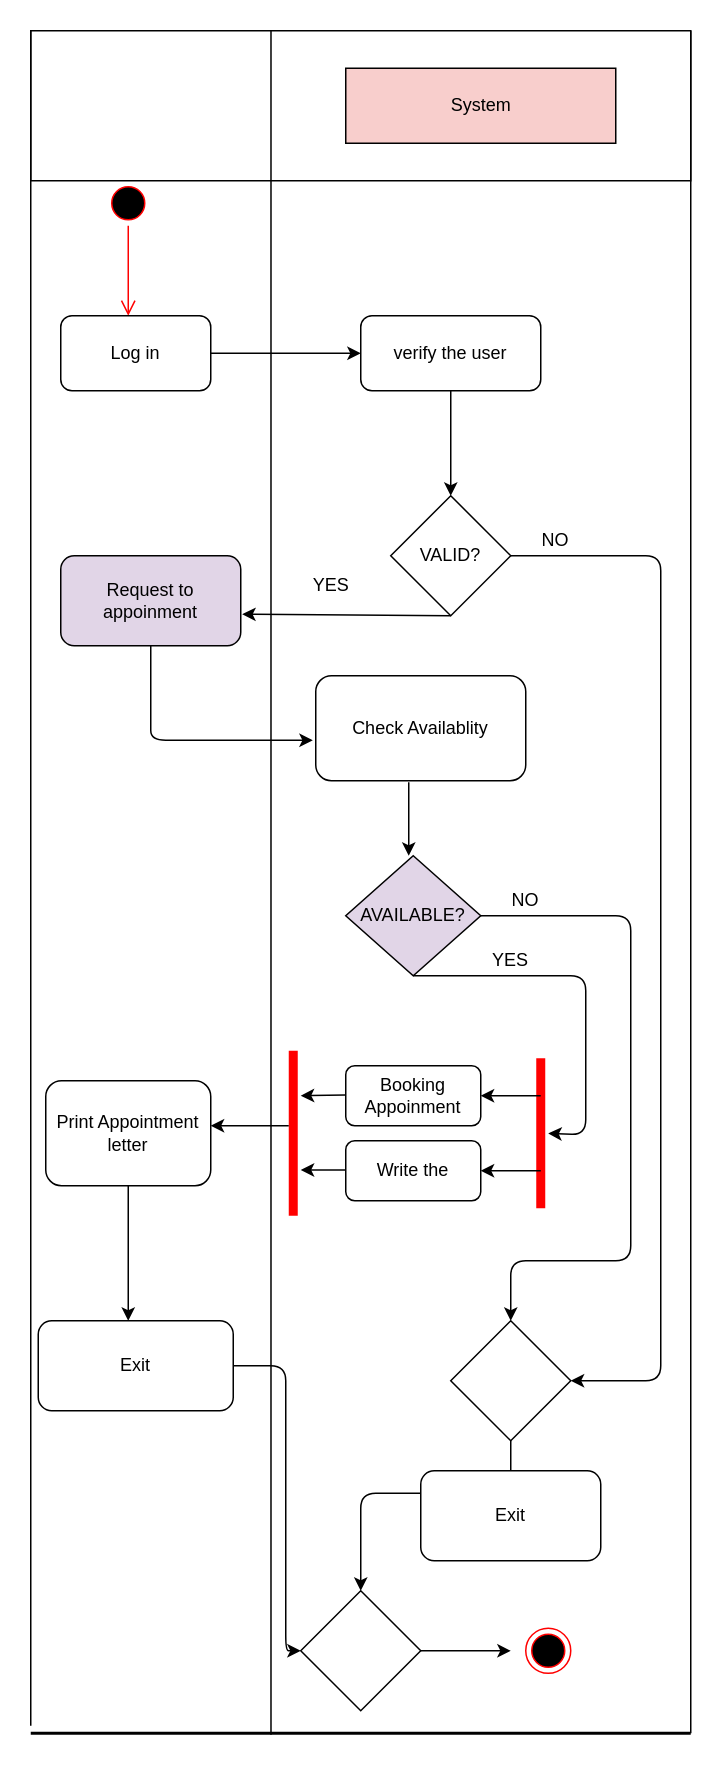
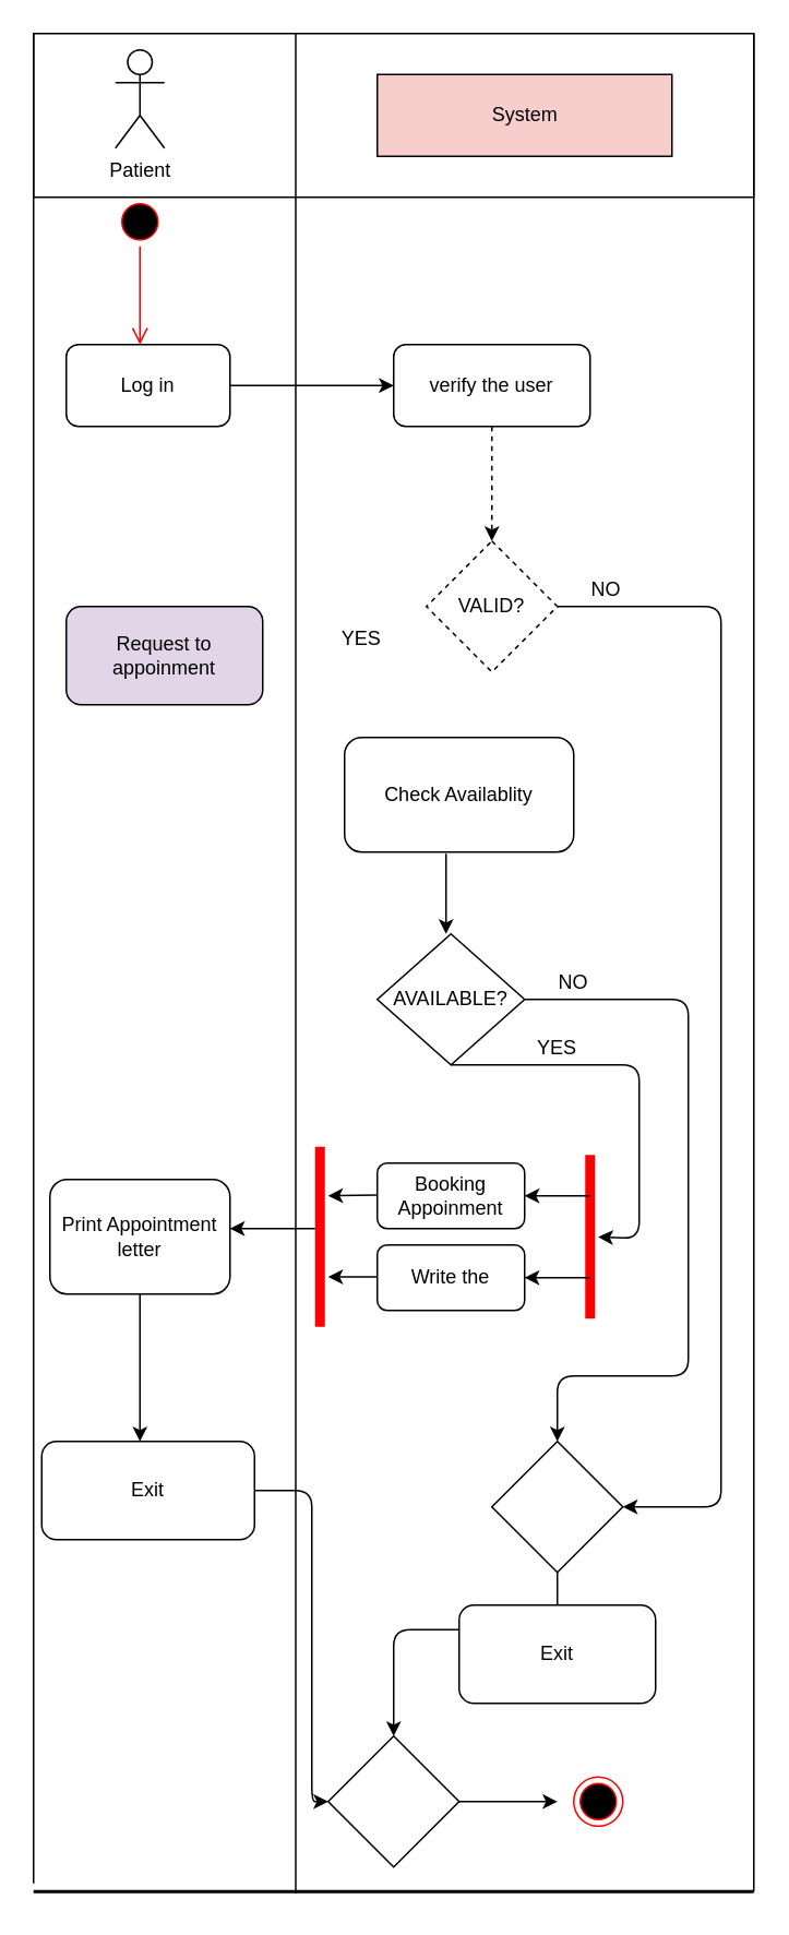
  <mxCell id="0" />
  <mxCell id="1" parent="0" />
  <mxCell id="2" value="" style="rounded=0;whiteSpace=wrap;html=1;" vertex="1" parent="1"><mxGeometry x="20" y="20" width="440" height="100" as="geometry" /></mxCell>
  <mxCell id="3" value="" style="endArrow=none;html=1;entryX=0;entryY=0;entryDx=0;entryDy=0;" edge="1" parent="1" target="2"><mxGeometry width="50" height="50" relative="1" as="geometry"><mxPoint x="20" y="1150" as="sourcePoint" /><mxPoint x="100" y="20" as="targetPoint" /></mxGeometry></mxCell>
  <mxCell id="4" value="" style="endArrow=none;html=1;exitX=0.364;exitY=0.6;exitDx=0;exitDy=0;exitPerimeter=0;entryX=0.364;entryY=0;entryDx=0;entryDy=0;entryPerimeter=0;" edge="1" parent="1" source="48" target="2"><mxGeometry width="50" height="50" relative="1" as="geometry"><mxPoint x="180" y="1160" as="sourcePoint" /><mxPoint x="180" y="-140" as="targetPoint" /></mxGeometry></mxCell>
+ <mxCell id="5" value="Patient" style="shape=umlActor;verticalLabelPosition=bottom;verticalAlign=top;html=1;outlineConnect=0;" vertex="1" parent="1"><mxGeometry x="70" y="30" width="30" height="60" as="geometry" /></mxCell>
  <mxCell id="6" value="" style="ellipse;html=1;shape=startState;fillColor=#000000;strokeColor=#ff0000;" vertex="1" parent="1"><mxGeometry x="70" y="120" width="30" height="30" as="geometry" /></mxCell>
  <mxCell id="7" value="" style="edgeStyle=orthogonalEdgeStyle;html=1;verticalAlign=bottom;endArrow=open;endSize=8;strokeColor=#ff0000;" edge="1" source="6" parent="1"><mxGeometry relative="1" as="geometry"><mxPoint x="85" y="210" as="targetPoint" /></mxGeometry></mxCell>
  <mxCell id="8" value="Log in" style="shape=rect;html=1;rounded=1;whiteSpace=wrap;align=center;" vertex="1" parent="1"><mxGeometry x="40" y="210" width="100" height="50" as="geometry" /></mxCell>
  <mxCell id="9" value="" style="endArrow=classic;html=1;exitX=1;exitY=0.5;exitDx=0;exitDy=0;rounded=1;" edge="1" parent="1" source="8"><mxGeometry width="50" height="50" relative="1" as="geometry"><mxPoint x="190" y="300" as="sourcePoint" /><mxPoint x="240" y="235" as="targetPoint" /></mxGeometry></mxCell>
  <mxCell id="10" value="verify the user" style="shape=rect;html=1;rounded=1;whiteSpace=wrap;align=center;" vertex="1" parent="1"><mxGeometry x="240" y="210" width="120" height="50" as="geometry" /></mxCell>
  <mxCell id="11" value="" style="endArrow=none;html=1;strokeColor=#000000;exitX=1;exitY=0.5;exitDx=0;exitDy=0;exitPerimeter=0;entryX=1;entryY=0;entryDx=0;entryDy=0;" edge="1" parent="1" source="48" target="2"><mxGeometry width="50" height="50" relative="1" as="geometry"><mxPoint x="460" y="1160" as="sourcePoint" /><mxPoint x="460" y="-130" as="targetPoint" /></mxGeometry></mxCell>
  <mxCell id="12" value="System" style="html=1;dashed=0;whitespace=wrap;fillColor=#f8cecc;" vertex="1" parent="1"><mxGeometry x="230" y="45" width="180" height="50" as="geometry" /></mxCell>
- <mxCell id="13" value="" style="endArrow=classic;html=1;strokeColor=#000000;exitX=0.5;exitY=1;exitDx=0;exitDy=0;" edge="1" parent="1" source="10" target="14"><mxGeometry width="50" height="50" relative="1" as="geometry"><mxPoint x="450" y="320" as="sourcePoint" /><mxPoint x="475" y="340" as="targetPoint" /><Array as="points"><mxPoint x="300" y="320" /></Array></mxGeometry></mxCell>
- <mxCell id="14" value="VALID?" style="rhombus;whiteSpace=wrap;html=1;" vertex="1" parent="1"><mxGeometry x="260" y="330" width="80" height="80" as="geometry" /></mxCell>
- <mxCell id="15" value="" style="endArrow=classic;html=1;strokeColor=#000000;exitX=0.5;exitY=1;exitDx=0;exitDy=0;entryX=1.008;entryY=0.65;entryDx=0;entryDy=0;entryPerimeter=0;" edge="1" parent="1" source="14" target="16"><mxGeometry width="50" height="50" relative="1" as="geometry"><mxPoint x="450" y="510" as="sourcePoint" /><mxPoint x="180" y="440" as="targetPoint" /><Array as="points" /></mxGeometry></mxCell>
+ <mxCell id="13" value="" style="endArrow=classic;html=1;strokeColor=#000000;exitX=0.5;exitY=1;exitDx=0;exitDy=0;dashed=1;" edge="1" parent="1" source="10" target="14"><mxGeometry width="50" height="50" relative="1" as="geometry"><mxPoint x="450" y="320" as="sourcePoint" /><mxPoint x="475" y="340" as="targetPoint" /><Array as="points"><mxPoint x="300" y="320" /></Array></mxGeometry></mxCell>
+ <mxCell id="14" value="VALID?" style="rhombus;whiteSpace=wrap;html=1;dashed=1;" vertex="1" parent="1"><mxGeometry x="260" y="330" width="80" height="80" as="geometry" /></mxCell>
  <mxCell id="16" value="Request to appoinment" style="rounded=1;whiteSpace=wrap;html=1;fillColor=#e1d5e7;" vertex="1" parent="1"><mxGeometry x="40" y="370" width="120" height="60" as="geometry" /></mxCell>
  <mxCell id="17" value="YES" style="text;html=1;align=center;verticalAlign=middle;resizable=0;points=[];autosize=1;" vertex="1" parent="1"><mxGeometry x="200" y="380" width="40" height="20" as="geometry" /></mxCell>
- <mxCell id="18" value="" style="endArrow=classic;html=1;strokeColor=#000000;exitX=0.5;exitY=1;exitDx=0;exitDy=0;entryX=-0.014;entryY=0.614;entryDx=0;entryDy=0;entryPerimeter=0;" edge="1" parent="1" source="16" target="19"><mxGeometry width="50" height="50" relative="1" as="geometry"><mxPoint x="260" y="500" as="sourcePoint" /><mxPoint x="400" y="480" as="targetPoint" /><Array as="points"><mxPoint x="100" y="470" /><mxPoint x="100" y="493" /></Array></mxGeometry></mxCell>
  <mxCell id="19" value="Check Availablity" style="shape=rect;html=1;rounded=1;whiteSpace=wrap;align=center;" vertex="1" parent="1"><mxGeometry x="210" y="450" width="140" height="70" as="geometry" /></mxCell>
  <mxCell id="20" value="" style="endArrow=classic;html=1;strokeColor=#000000;exitX=1;exitY=0.5;exitDx=0;exitDy=0;entryX=1;entryY=0.5;entryDx=0;entryDy=0;" edge="1" parent="1" source="14" target="37"><mxGeometry width="50" height="50" relative="1" as="geometry"><mxPoint x="340" y="400" as="sourcePoint" /><mxPoint x="440" y="920" as="targetPoint" /><Array as="points"><mxPoint x="370" y="370" /><mxPoint x="440" y="370" /><mxPoint x="440" y="920" /></Array></mxGeometry></mxCell>
  <mxCell id="21" value="" style="endArrow=classic;html=1;strokeColor=#000000;exitX=0.443;exitY=1.014;exitDx=0;exitDy=0;exitPerimeter=0;" edge="1" parent="1" source="19"><mxGeometry width="50" height="50" relative="1" as="geometry"><mxPoint x="260" y="620" as="sourcePoint" /><mxPoint x="272" y="570" as="targetPoint" /></mxGeometry></mxCell>
- <mxCell id="22" value="AVAILABLE?" style="rhombus;whiteSpace=wrap;html=1;fillColor=#e1d5e7;" vertex="1" parent="1"><mxGeometry x="230" y="570" width="90" height="80" as="geometry" /></mxCell>
+ <mxCell id="22" value="AVAILABLE?" style="rhombus;whiteSpace=wrap;html=1;" vertex="1" parent="1"><mxGeometry x="230" y="570" width="90" height="80" as="geometry" /></mxCell>
  <mxCell id="23" value="" style="endArrow=classic;html=1;strokeColor=#000000;exitX=0.5;exitY=1;exitDx=0;exitDy=0;" edge="1" parent="1" source="22" target="24"><mxGeometry width="50" height="50" relative="1" as="geometry"><mxPoint x="240" y="730" as="sourcePoint" /><mxPoint x="390" y="770" as="targetPoint" /><Array as="points"><mxPoint x="340" y="650" /><mxPoint x="390" y="650" /><mxPoint x="390" y="756" /></Array></mxGeometry></mxCell>
  <mxCell id="24" value="" style="shape=line;html=1;strokeWidth=6;strokeColor=#ff0000;rotation=90;" vertex="1" parent="1"><mxGeometry x="310" y="750" width="100" height="10" as="geometry" /></mxCell>
  <mxCell id="25" value="Booking Appoinment" style="shape=rect;html=1;rounded=1;whiteSpace=wrap;align=center;" vertex="1" parent="1"><mxGeometry x="230" y="710" width="90" height="40" as="geometry" /></mxCell>
  <mxCell id="26" value="Write the" style="shape=rect;html=1;rounded=1;whiteSpace=wrap;align=center;" vertex="1" parent="1"><mxGeometry x="230" y="760" width="90" height="40" as="geometry" /></mxCell>
  <mxCell id="27" value="" style="endArrow=classic;html=1;strokeColor=#000000;entryX=1;entryY=0.5;entryDx=0;entryDy=0;exitX=0.25;exitY=0.5;exitDx=0;exitDy=0;exitPerimeter=0;" edge="1" parent="1" source="24" target="25"><mxGeometry width="50" height="50" relative="1" as="geometry"><mxPoint x="330" y="880" as="sourcePoint" /><mxPoint x="380" y="830" as="targetPoint" /></mxGeometry></mxCell>
  <mxCell id="28" value="" style="endArrow=classic;html=1;strokeColor=#000000;entryX=1;entryY=0.5;entryDx=0;entryDy=0;exitX=0.75;exitY=0.5;exitDx=0;exitDy=0;exitPerimeter=0;" edge="1" parent="1" source="24" target="26"><mxGeometry width="50" height="50" relative="1" as="geometry"><mxPoint x="300" y="910" as="sourcePoint" /><mxPoint x="350" y="860" as="targetPoint" /></mxGeometry></mxCell>
  <mxCell id="29" value="" style="endArrow=classic;html=1;strokeColor=#000000;" edge="1" parent="1"><mxGeometry width="50" height="50" relative="1" as="geometry"><mxPoint x="230" y="729.5" as="sourcePoint" /><mxPoint x="200" y="730" as="targetPoint" /></mxGeometry></mxCell>
  <mxCell id="30" value="" style="endArrow=classic;html=1;strokeColor=#000000;" edge="1" parent="1"><mxGeometry width="50" height="50" relative="1" as="geometry"><mxPoint x="230" y="779.5" as="sourcePoint" /><mxPoint x="200" y="779.5" as="targetPoint" /><Array as="points"><mxPoint x="210" y="779.5" /></Array></mxGeometry></mxCell>
  <mxCell id="31" value="" style="shape=line;html=1;strokeWidth=6;strokeColor=#ff0000;rotation=90;" vertex="1" parent="1"><mxGeometry x="140" y="750" width="110" height="10" as="geometry" /></mxCell>
  <mxCell id="32" value="" style="endArrow=classic;html=1;strokeColor=#000000;" edge="1" parent="1"><mxGeometry width="50" height="50" relative="1" as="geometry"><mxPoint x="192" y="750" as="sourcePoint" /><mxPoint x="140" y="750" as="targetPoint" /></mxGeometry></mxCell>
  <mxCell id="33" value="Print Appointment&lt;br&gt;letter" style="shape=rect;html=1;rounded=1;whiteSpace=wrap;align=center;" vertex="1" parent="1"><mxGeometry x="30" y="720" width="110" height="70" as="geometry" /></mxCell>
  <mxCell id="34" value="" style="endArrow=classic;html=1;strokeColor=#000000;exitX=0.5;exitY=1;exitDx=0;exitDy=0;" edge="1" parent="1" source="33"><mxGeometry width="50" height="50" relative="1" as="geometry"><mxPoint x="110" y="900" as="sourcePoint" /><mxPoint x="85" y="880" as="targetPoint" /></mxGeometry></mxCell>
  <mxCell id="35" value="Exit" style="shape=rect;html=1;rounded=1;whiteSpace=wrap;align=center;" vertex="1" parent="1"><mxGeometry x="25" y="880" width="130" height="60" as="geometry" /></mxCell>
  <mxCell id="36" value="" style="endArrow=classic;html=1;strokeColor=#000000;exitX=1;exitY=0.5;exitDx=0;exitDy=0;entryX=0.5;entryY=0;entryDx=0;entryDy=0;" edge="1" parent="1" source="22" target="37"><mxGeometry width="50" height="50" relative="1" as="geometry"><mxPoint x="350" y="520" as="sourcePoint" /><mxPoint x="320" y="840" as="targetPoint" /><Array as="points"><mxPoint x="420" y="610" /><mxPoint x="420" y="840" /><mxPoint x="340" y="840" /></Array></mxGeometry></mxCell>
  <mxCell id="37" value="" style="rhombus;whiteSpace=wrap;html=1;" vertex="1" parent="1"><mxGeometry x="300" y="880" width="80" height="80" as="geometry" /></mxCell>
  <mxCell id="38" value="" style="endArrow=classic;html=1;strokeColor=#000000;exitX=0.5;exitY=1;exitDx=0;exitDy=0;" edge="1" parent="1" source="37"><mxGeometry width="50" height="50" relative="1" as="geometry"><mxPoint x="300" y="1050" as="sourcePoint" /><mxPoint x="340" y="1010" as="targetPoint" /></mxGeometry></mxCell>
  <mxCell id="39" value="NO" style="text;html=1;strokeColor=none;fillColor=none;align=center;verticalAlign=middle;whiteSpace=wrap;rounded=0;" vertex="1" parent="1"><mxGeometry x="350" y="350" width="40" height="20" as="geometry" /></mxCell>
  <mxCell id="40" value="YES" style="text;html=1;strokeColor=none;fillColor=none;align=center;verticalAlign=middle;whiteSpace=wrap;rounded=0;" vertex="1" parent="1"><mxGeometry x="320" y="630" width="40" height="20" as="geometry" /></mxCell>
  <mxCell id="41" value="NO" style="text;html=1;strokeColor=none;fillColor=none;align=center;verticalAlign=middle;whiteSpace=wrap;rounded=0;" vertex="1" parent="1"><mxGeometry x="330" y="590" width="40" height="20" as="geometry" /></mxCell>
  <mxCell id="42" value="Exit" style="shape=rect;html=1;rounded=1;whiteSpace=wrap;align=center;" vertex="1" parent="1"><mxGeometry x="280" y="980" width="120" height="60" as="geometry" /></mxCell>
  <mxCell id="43" value="" style="rhombus;whiteSpace=wrap;html=1;" vertex="1" parent="1"><mxGeometry x="200" y="1060" width="80" height="80" as="geometry" /></mxCell>
  <mxCell id="44" value="" style="endArrow=classic;html=1;strokeColor=#000000;exitX=1;exitY=0.5;exitDx=0;exitDy=0;" edge="1" parent="1" source="43"><mxGeometry width="50" height="50" relative="1" as="geometry"><mxPoint x="280" y="1120" as="sourcePoint" /><mxPoint x="340" y="1100" as="targetPoint" /></mxGeometry></mxCell>
  <mxCell id="45" value="" style="ellipse;html=1;shape=endState;fillColor=#000000;strokeColor=#ff0000;" vertex="1" parent="1"><mxGeometry x="350" y="1085" width="30" height="30" as="geometry" /></mxCell>
  <mxCell id="46" value="" style="endArrow=classic;html=1;strokeColor=#000000;entryX=0;entryY=0.5;entryDx=0;entryDy=0;" edge="1" parent="1" source="35" target="43"><mxGeometry width="50" height="50" relative="1" as="geometry"><mxPoint x="155" y="960" as="sourcePoint" /><mxPoint x="190" y="1100" as="targetPoint" /><Array as="points"><mxPoint x="190" y="910" /><mxPoint x="190" y="1100" /></Array></mxGeometry></mxCell>
  <mxCell id="47" value="" style="endArrow=classic;html=1;strokeColor=#000000;entryX=0.5;entryY=0;entryDx=0;entryDy=0;exitX=0;exitY=0.25;exitDx=0;exitDy=0;" edge="1" parent="1" source="42" target="43"><mxGeometry width="50" height="50" relative="1" as="geometry"><mxPoint x="230" y="960" as="sourcePoint" /><mxPoint x="280" y="990" as="targetPoint" /><Array as="points"><mxPoint x="240" y="995" /></Array></mxGeometry></mxCell>
  <mxCell id="48" value="" style="line;strokeWidth=2;html=1;" vertex="1" parent="1"><mxGeometry x="20" y="1150" width="440" height="10" as="geometry" /></mxCell>
